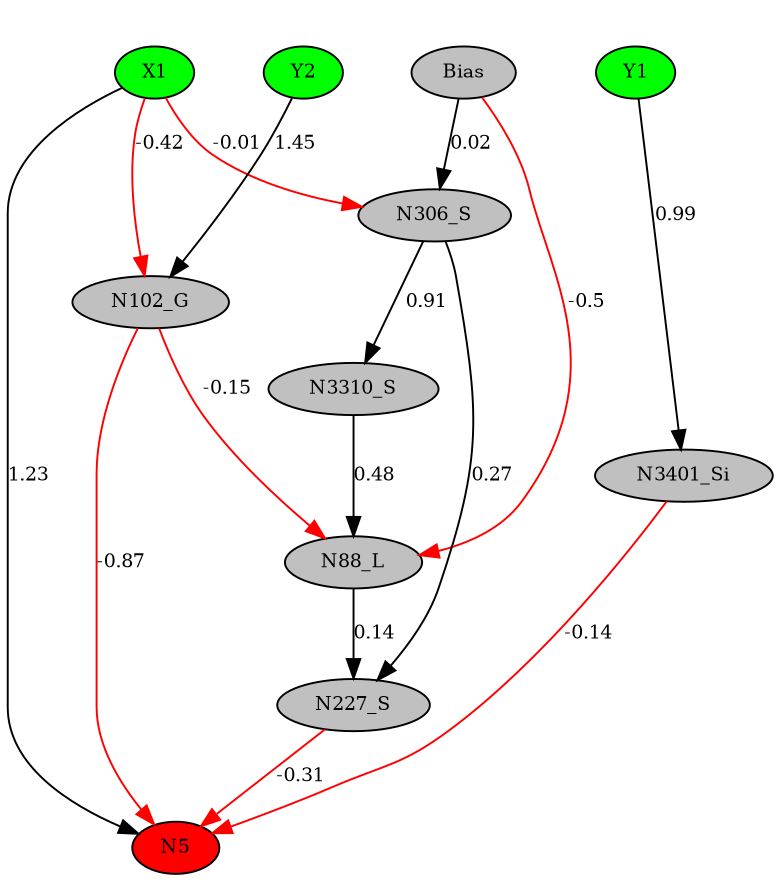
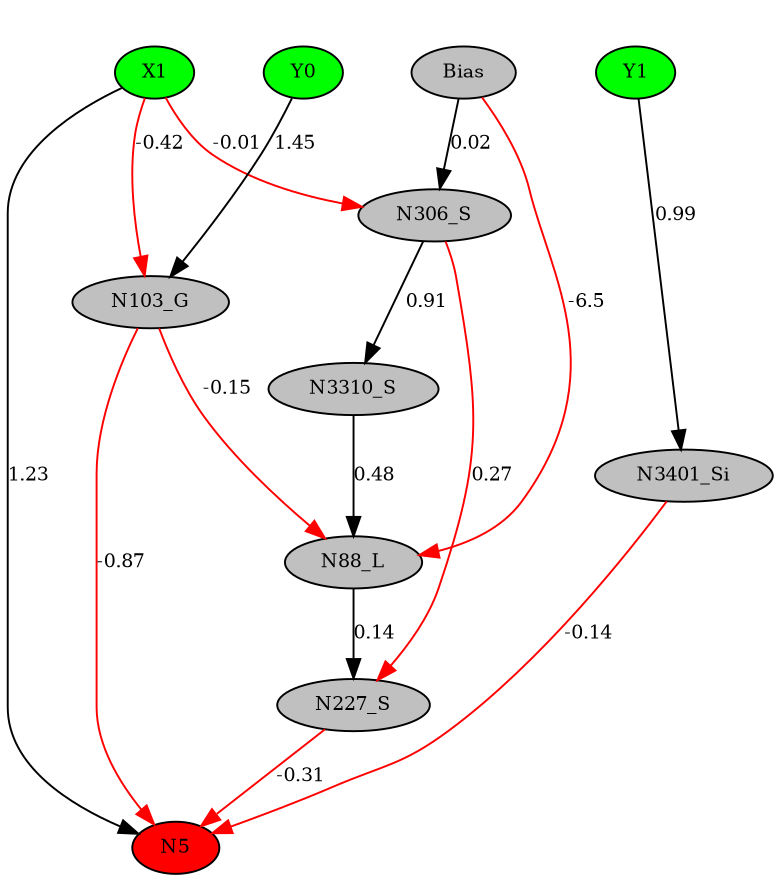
  digraph {
    node [fillcolor=gray fontsize=10 shape=ellipse style=filled]
    edge [color=black fontsize=10]
    N5 [fillcolor=red height=0.1 width=0.1]
    n2 [height=0.1 label=Bias width=0.1]
    n3 [fillcolor=green height=0.1 label=X1 width=0.1]
    n4 [fillcolor=green height=0.1 label=Y1 width=0.1]
-   n5 [fillcolor=green height=0.1 label=Y2 width=0.1]
+   n5 [fillcolor=green height=0.1 label=Y0 width=0.1]
    n6 [height=0.1 label=N88_L width=0.1]
    n7 [height=0.1 label=N306_S width=0.1]
-   n8 [height=0.1 label=N102_G width=0.1]
+   n8 [height=0.1 label=N103_G width=0.1]
    n9 [height=0.1 label=N3401_Si width=0.1]
    n10 [height=0.1 label=N227_S width=0.1]
    n11 [height=0.1 label=N3310_S width=0.1]
    subgraph sub_1 {
      rank=same
      N5
    }
    subgraph sub_2 {
      rank=same
      n2
      n3
      n4
      n5
    }
-   n2 -> n6 [arrowType=inv color=red label=-0.5]
+   n2 -> n6 [arrowType=inv color=red label=-6.5]
    n2 -> n7 [label=0.02]
    n3 -> N5 [label=1.23]
    n3 -> n4 [style=invis color="" fontsize=""]
    n3 -> n7 [arrowType=inv color=red label=-0.01]
    n3 -> n8 [arrowType=inv color=red label=-0.42]
    n4 -> n9 [label=0.99]
    n5 -> n2 [style=invis color="" fontsize=""]
    n5 -> n8 [label=1.45]
    n6 -> n10 [label=0.14]
-   n7 -> n10 [label=0.27]
+   n7 -> n10 [color=red label=0.27]
    n7 -> n11 [label=0.91]
    n8 -> N5 [arrowType=inv color=red label=-0.87]
    n8 -> n6 [arrowType=inv color=red label=-0.15]
    n9 -> N5 [arrowType=inv color=red label=-0.14]
    n10 -> N5 [arrowType=inv color=red label=-0.31]
    n11 -> n6 [label=0.48]
  }
